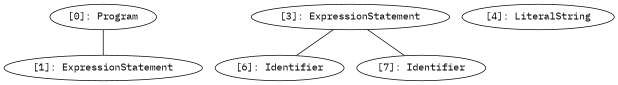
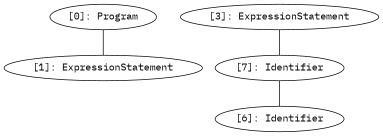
  graph {
    fontname="IBM Plex Mono"
    node [fontname="IBM Plex Mono"]
    edge [fontname="IBM Plex Mono"]
    n1 [label="[0]: Program"]
    n2 [label="[1]: ExpressionStatement"]
    n3 [label="[3]: ExpressionStatement"]
    n4 [label="[6]: Identifier"]
    n5 [label="[7]: Identifier"]
-   n6 [label="[4]: LiteralString"]
    n1 -- n2
-   n3 -- n4
+   n5 -- n4
    n3 -- n5
  }
